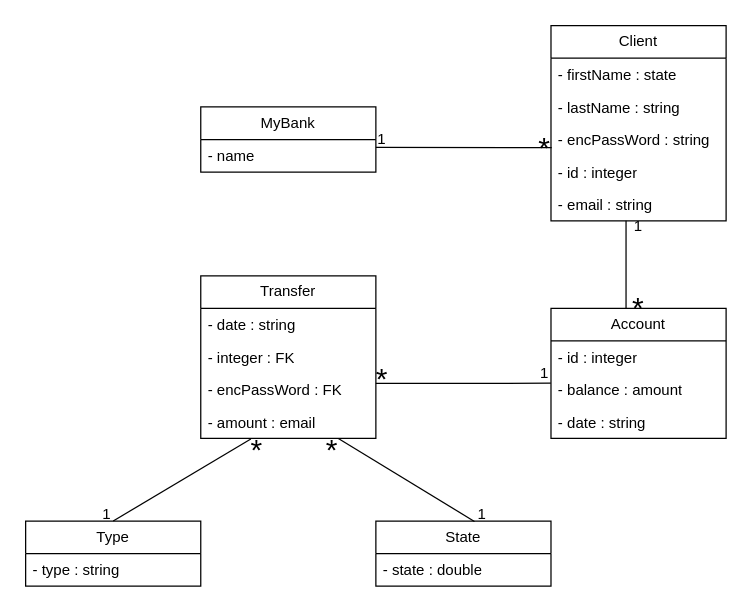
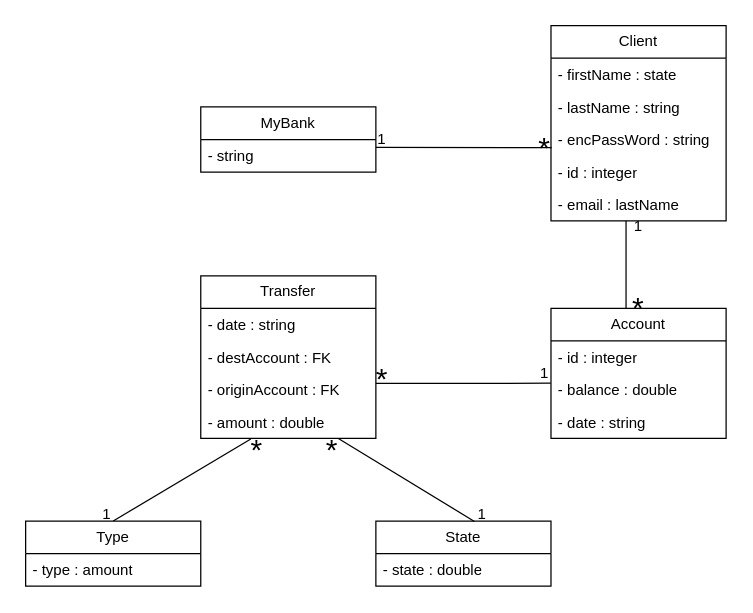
  <mxCell id="0" />
  <mxCell id="1" parent="0" />
  <mxCell id="2" value="MyBank" style="swimlane;fontStyle=0;childLayout=stackLayout;horizontal=1;startSize=26;fillColor=none;horizontalStack=0;resizeParent=1;resizeParentMax=0;resizeLast=0;collapsible=1;marginBottom=0;whiteSpace=wrap;html=1;" parent="1" vertex="1"><mxGeometry x="160" y="85" width="140" height="52" as="geometry" /></mxCell>
- <mxCell id="3" value="- name" style="text;strokeColor=none;fillColor=none;align=left;verticalAlign=top;spacingLeft=4;spacingRight=4;overflow=hidden;rotatable=0;points=[[0,0.5],[1,0.5]];portConstraint=eastwest;whiteSpace=wrap;html=1;" parent="2" vertex="1"><mxGeometry y="26" width="140" height="26" as="geometry" /></mxCell>
+ <mxCell id="3" value="- string" style="text;strokeColor=none;fillColor=none;align=left;verticalAlign=top;spacingLeft=4;spacingRight=4;overflow=hidden;rotatable=0;points=[[0,0.5],[1,0.5]];portConstraint=eastwest;whiteSpace=wrap;html=1;" parent="2" vertex="1"><mxGeometry y="26" width="140" height="26" as="geometry" /></mxCell>
  <mxCell id="4" value="Client" style="swimlane;fontStyle=0;childLayout=stackLayout;horizontal=1;startSize=26;fillColor=none;horizontalStack=0;resizeParent=1;resizeParentMax=0;resizeLast=0;collapsible=1;marginBottom=0;whiteSpace=wrap;html=1;" parent="1" vertex="1"><mxGeometry x="440" y="20" width="140" height="156" as="geometry" /></mxCell>
  <mxCell id="5" value="- firstName : state" style="text;strokeColor=none;fillColor=none;align=left;verticalAlign=top;spacingLeft=4;spacingRight=4;overflow=hidden;rotatable=0;points=[[0,0.5],[1,0.5]];portConstraint=eastwest;whiteSpace=wrap;html=1;" parent="4" vertex="1"><mxGeometry y="26" width="140" height="26" as="geometry" /></mxCell>
  <mxCell id="6" value="- lastName : string" style="text;strokeColor=none;fillColor=none;align=left;verticalAlign=top;spacingLeft=4;spacingRight=4;overflow=hidden;rotatable=0;points=[[0,0.5],[1,0.5]];portConstraint=eastwest;whiteSpace=wrap;html=1;" parent="4" vertex="1"><mxGeometry y="52" width="140" height="26" as="geometry" /></mxCell>
  <mxCell id="7" value="- encPassWord : string" style="text;strokeColor=none;fillColor=none;align=left;verticalAlign=top;spacingLeft=4;spacingRight=4;overflow=hidden;rotatable=0;points=[[0,0.5],[1,0.5]];portConstraint=eastwest;whiteSpace=wrap;html=1;" parent="4" vertex="1"><mxGeometry y="78" width="140" height="26" as="geometry" /></mxCell>
  <mxCell id="8" value="- id : integer" style="text;strokeColor=none;fillColor=none;align=left;verticalAlign=top;spacingLeft=4;spacingRight=4;overflow=hidden;rotatable=0;points=[[0,0.5],[1,0.5]];portConstraint=eastwest;whiteSpace=wrap;html=1;" parent="4" vertex="1"><mxGeometry y="104" width="140" height="26" as="geometry" /></mxCell>
- <mxCell id="9" value="- email : string" style="text;strokeColor=none;fillColor=none;align=left;verticalAlign=top;spacingLeft=4;spacingRight=4;overflow=hidden;rotatable=0;points=[[0,0.5],[1,0.5]];portConstraint=eastwest;whiteSpace=wrap;html=1;" parent="4" vertex="1"><mxGeometry y="130" width="140" height="26" as="geometry" /></mxCell>
+ <mxCell id="9" value="- email : lastName" style="text;strokeColor=none;fillColor=none;align=left;verticalAlign=top;spacingLeft=4;spacingRight=4;overflow=hidden;rotatable=0;points=[[0,0.5],[1,0.5]];portConstraint=eastwest;whiteSpace=wrap;html=1;" parent="4" vertex="1"><mxGeometry y="130" width="140" height="26" as="geometry" /></mxCell>
  <mxCell id="10" value="" style="endArrow=none;html=1;rounded=0;entryX=0.004;entryY=0.314;entryDx=0;entryDy=0;entryPerimeter=0;" parent="1" edge="1"><mxGeometry width="50" height="50" relative="1" as="geometry"><mxPoint x="300" y="117.37" as="sourcePoint" /><mxPoint x="440.56" y="117.534" as="targetPoint" /></mxGeometry></mxCell>
  <mxCell id="11" value="&lt;font style=&quot;font-size: 24px;&quot;&gt;*&lt;/font&gt;" style="text;html=1;strokeColor=none;fillColor=none;align=center;verticalAlign=middle;whiteSpace=wrap;rounded=0;" parent="1" vertex="1"><mxGeometry x="430" y="108" width="10" height="20" as="geometry" /></mxCell>
  <mxCell id="12" value="Account" style="swimlane;fontStyle=0;childLayout=stackLayout;horizontal=1;startSize=26;fillColor=none;horizontalStack=0;resizeParent=1;resizeParentMax=0;resizeLast=0;collapsible=1;marginBottom=0;whiteSpace=wrap;html=1;" parent="1" vertex="1"><mxGeometry x="440" y="246" width="140" height="104" as="geometry" /></mxCell>
  <mxCell id="13" value="- id : integer" style="text;strokeColor=none;fillColor=none;align=left;verticalAlign=top;spacingLeft=4;spacingRight=4;overflow=hidden;rotatable=0;points=[[0,0.5],[1,0.5]];portConstraint=eastwest;whiteSpace=wrap;html=1;" parent="12" vertex="1"><mxGeometry y="26" width="140" height="26" as="geometry" /></mxCell>
- <mxCell id="14" value="- balance : amount" style="text;strokeColor=none;fillColor=none;align=left;verticalAlign=top;spacingLeft=4;spacingRight=4;overflow=hidden;rotatable=0;points=[[0,0.5],[1,0.5]];portConstraint=eastwest;whiteSpace=wrap;html=1;" parent="12" vertex="1"><mxGeometry y="52" width="140" height="26" as="geometry" /></mxCell>
+ <mxCell id="14" value="- balance : double" style="text;strokeColor=none;fillColor=none;align=left;verticalAlign=top;spacingLeft=4;spacingRight=4;overflow=hidden;rotatable=0;points=[[0,0.5],[1,0.5]];portConstraint=eastwest;whiteSpace=wrap;html=1;" parent="12" vertex="1"><mxGeometry y="52" width="140" height="26" as="geometry" /></mxCell>
  <mxCell id="15" value="- date : string" style="text;strokeColor=none;fillColor=none;align=left;verticalAlign=top;spacingLeft=4;spacingRight=4;overflow=hidden;rotatable=0;points=[[0,0.5],[1,0.5]];portConstraint=eastwest;whiteSpace=wrap;html=1;" parent="12" vertex="1"><mxGeometry y="78" width="140" height="26" as="geometry" /></mxCell>
  <mxCell id="16" value="" style="endArrow=none;html=1;rounded=0;" parent="1" edge="1"><mxGeometry width="50" height="50" relative="1" as="geometry"><mxPoint x="500" y="246" as="sourcePoint" /><mxPoint x="500" y="176" as="targetPoint" /></mxGeometry></mxCell>
  <mxCell id="17" value="&lt;font style=&quot;font-size: 24px;&quot;&gt;*&lt;/font&gt;" style="text;html=1;strokeColor=none;fillColor=none;align=center;verticalAlign=middle;whiteSpace=wrap;rounded=0;" parent="1" vertex="1"><mxGeometry x="505" y="236" width="10" height="20" as="geometry" /></mxCell>
  <mxCell id="18" value="1" style="text;html=1;strokeColor=none;fillColor=none;align=center;verticalAlign=middle;whiteSpace=wrap;rounded=0;" parent="1" vertex="1"><mxGeometry x="505" y="176" width="10" height="10" as="geometry" /></mxCell>
  <mxCell id="19" value="Transfer" style="swimlane;fontStyle=0;childLayout=stackLayout;horizontal=1;startSize=26;fillColor=none;horizontalStack=0;resizeParent=1;resizeParentMax=0;resizeLast=0;collapsible=1;marginBottom=0;whiteSpace=wrap;html=1;" parent="1" vertex="1"><mxGeometry x="160" y="220" width="140" height="130" as="geometry" /></mxCell>
  <mxCell id="20" value="- date : string" style="text;strokeColor=none;fillColor=none;align=left;verticalAlign=top;spacingLeft=4;spacingRight=4;overflow=hidden;rotatable=0;points=[[0,0.5],[1,0.5]];portConstraint=eastwest;whiteSpace=wrap;html=1;" parent="19" vertex="1"><mxGeometry y="26" width="140" height="26" as="geometry" /></mxCell>
- <mxCell id="21" value="- integer : FK" style="text;strokeColor=none;fillColor=none;align=left;verticalAlign=top;spacingLeft=4;spacingRight=4;overflow=hidden;rotatable=0;points=[[0,0.5],[1,0.5]];portConstraint=eastwest;whiteSpace=wrap;html=1;" parent="19" vertex="1"><mxGeometry y="52" width="140" height="26" as="geometry" /></mxCell>
- <mxCell id="22" value="- encPassWord : FK" style="text;strokeColor=none;fillColor=none;align=left;verticalAlign=top;spacingLeft=4;spacingRight=4;overflow=hidden;rotatable=0;points=[[0,0.5],[1,0.5]];portConstraint=eastwest;whiteSpace=wrap;html=1;" parent="19" vertex="1"><mxGeometry y="78" width="140" height="26" as="geometry" /></mxCell>
- <mxCell id="23" value="- amount : email" style="text;strokeColor=none;fillColor=none;align=left;verticalAlign=top;spacingLeft=4;spacingRight=4;overflow=hidden;rotatable=0;points=[[0,0.5],[1,0.5]];portConstraint=eastwest;whiteSpace=wrap;html=1;" parent="19" vertex="1"><mxGeometry y="104" width="140" height="26" as="geometry" /></mxCell>
+ <mxCell id="21" value="- destAccount : FK" style="text;strokeColor=none;fillColor=none;align=left;verticalAlign=top;spacingLeft=4;spacingRight=4;overflow=hidden;rotatable=0;points=[[0,0.5],[1,0.5]];portConstraint=eastwest;whiteSpace=wrap;html=1;" parent="19" vertex="1"><mxGeometry y="52" width="140" height="26" as="geometry" /></mxCell>
+ <mxCell id="22" value="- originAccount : FK" style="text;strokeColor=none;fillColor=none;align=left;verticalAlign=top;spacingLeft=4;spacingRight=4;overflow=hidden;rotatable=0;points=[[0,0.5],[1,0.5]];portConstraint=eastwest;whiteSpace=wrap;html=1;" parent="19" vertex="1"><mxGeometry y="78" width="140" height="26" as="geometry" /></mxCell>
+ <mxCell id="23" value="- amount : double" style="text;strokeColor=none;fillColor=none;align=left;verticalAlign=top;spacingLeft=4;spacingRight=4;overflow=hidden;rotatable=0;points=[[0,0.5],[1,0.5]];portConstraint=eastwest;whiteSpace=wrap;html=1;" parent="19" vertex="1"><mxGeometry y="104" width="140" height="26" as="geometry" /></mxCell>
  <mxCell id="24" value="Type" style="swimlane;fontStyle=0;childLayout=stackLayout;horizontal=1;startSize=26;fillColor=none;horizontalStack=0;resizeParent=1;resizeParentMax=0;resizeLast=0;collapsible=1;marginBottom=0;whiteSpace=wrap;html=1;" parent="1" vertex="1"><mxGeometry x="20" y="416" width="140" height="52" as="geometry" /></mxCell>
- <mxCell id="25" value="- type : string" style="text;strokeColor=none;fillColor=none;align=left;verticalAlign=top;spacingLeft=4;spacingRight=4;overflow=hidden;rotatable=0;points=[[0,0.5],[1,0.5]];portConstraint=eastwest;whiteSpace=wrap;html=1;" parent="24" vertex="1"><mxGeometry y="26" width="140" height="26" as="geometry" /></mxCell>
+ <mxCell id="25" value="- type : amount" style="text;strokeColor=none;fillColor=none;align=left;verticalAlign=top;spacingLeft=4;spacingRight=4;overflow=hidden;rotatable=0;points=[[0,0.5],[1,0.5]];portConstraint=eastwest;whiteSpace=wrap;html=1;" parent="24" vertex="1"><mxGeometry y="26" width="140" height="26" as="geometry" /></mxCell>
  <mxCell id="26" value="State" style="swimlane;fontStyle=0;childLayout=stackLayout;horizontal=1;startSize=26;fillColor=none;horizontalStack=0;resizeParent=1;resizeParentMax=0;resizeLast=0;collapsible=1;marginBottom=0;whiteSpace=wrap;html=1;" parent="1" vertex="1"><mxGeometry x="300" y="416" width="140" height="52" as="geometry" /></mxCell>
  <mxCell id="27" value="- state : double" style="text;strokeColor=none;fillColor=none;align=left;verticalAlign=top;spacingLeft=4;spacingRight=4;overflow=hidden;rotatable=0;points=[[0,0.5],[1,0.5]];portConstraint=eastwest;whiteSpace=wrap;html=1;" parent="26" vertex="1"><mxGeometry y="26" width="140" height="26" as="geometry" /></mxCell>
  <mxCell id="28" value="" style="endArrow=none;html=1;rounded=0;entryX=-0.001;entryY=0.301;entryDx=0;entryDy=0;entryPerimeter=0;" parent="1" target="14" edge="1"><mxGeometry width="50" height="50" relative="1" as="geometry"><mxPoint x="300" y="306" as="sourcePoint" /><mxPoint x="350" y="256" as="targetPoint" /></mxGeometry></mxCell>
  <mxCell id="29" value="" style="endArrow=none;html=1;rounded=0;entryX=0.286;entryY=1.015;entryDx=0;entryDy=0;entryPerimeter=0;" parent="1" target="23" edge="1"><mxGeometry width="50" height="50" relative="1" as="geometry"><mxPoint x="90" y="416" as="sourcePoint" /><mxPoint x="140" y="366" as="targetPoint" /></mxGeometry></mxCell>
  <mxCell id="30" value="" style="endArrow=none;html=1;rounded=0;entryX=0.286;entryY=1.015;entryDx=0;entryDy=0;entryPerimeter=0;exitX=0.563;exitY=0.007;exitDx=0;exitDy=0;exitPerimeter=0;" parent="1" source="26" edge="1"><mxGeometry width="50" height="50" relative="1" as="geometry"><mxPoint x="160" y="416" as="sourcePoint" /><mxPoint x="270" y="350" as="targetPoint" /></mxGeometry></mxCell>
  <mxCell id="31" value="&lt;font style=&quot;font-size: 24px;&quot;&gt;*&lt;/font&gt;" style="text;html=1;strokeColor=none;fillColor=none;align=center;verticalAlign=middle;whiteSpace=wrap;rounded=0;" parent="1" vertex="1"><mxGeometry x="200" y="350" width="10" height="20" as="geometry" /></mxCell>
  <mxCell id="32" value="&lt;font style=&quot;font-size: 24px;&quot;&gt;*&lt;/font&gt;" style="text;html=1;strokeColor=none;fillColor=none;align=center;verticalAlign=middle;whiteSpace=wrap;rounded=0;" parent="1" vertex="1"><mxGeometry x="260" y="350" width="10" height="20" as="geometry" /></mxCell>
  <mxCell id="33" value="1" style="text;html=1;strokeColor=none;fillColor=none;align=center;verticalAlign=middle;whiteSpace=wrap;rounded=0;" parent="1" vertex="1"><mxGeometry x="80" y="406" width="10" height="10" as="geometry" /></mxCell>
  <mxCell id="34" value="1" style="text;html=1;strokeColor=none;fillColor=none;align=center;verticalAlign=middle;whiteSpace=wrap;rounded=0;" parent="1" vertex="1"><mxGeometry x="380" y="406" width="10" height="10" as="geometry" /></mxCell>
  <mxCell id="35" value="1" style="text;html=1;strokeColor=none;fillColor=none;align=center;verticalAlign=middle;whiteSpace=wrap;rounded=0;" parent="1" vertex="1"><mxGeometry x="430" y="293" width="10" height="10" as="geometry" /></mxCell>
  <mxCell id="36" value="&lt;font style=&quot;font-size: 24px;&quot;&gt;*&lt;/font&gt;" style="text;html=1;strokeColor=none;fillColor=none;align=center;verticalAlign=middle;whiteSpace=wrap;rounded=0;" parent="1" vertex="1"><mxGeometry x="300" y="293" width="10" height="20" as="geometry" /></mxCell>
  <mxCell id="37" value="1" style="text;html=1;strokeColor=none;fillColor=none;align=center;verticalAlign=middle;whiteSpace=wrap;rounded=0;" parent="1" vertex="1"><mxGeometry x="300" y="106" width="10" height="10" as="geometry" /></mxCell>
